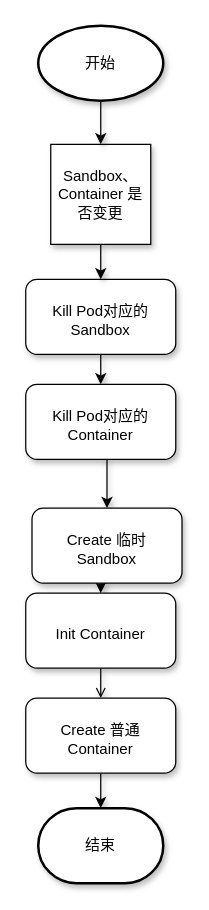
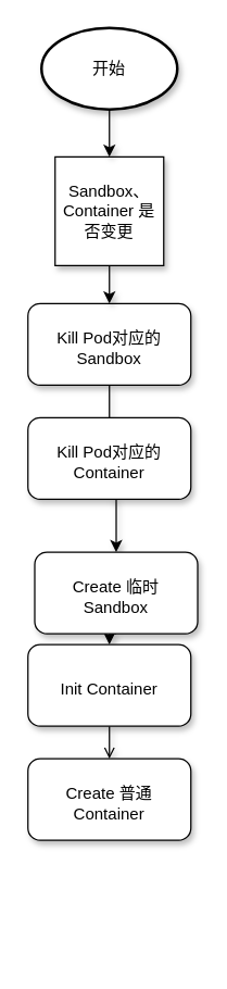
  <mxCell id="0" />
  <mxCell id="1" parent="0" />
- <mxCell id="2" style="edgeStyle=orthogonalEdgeStyle;rounded=0;orthogonalLoop=1;jettySize=auto;html=1;exitX=0.5;exitY=1;exitDx=0;exitDy=0;entryX=0.5;entryY=0;entryDx=0;entryDy=0;spacingTop=6;spacing=5;shadow=1;" edge="1" parent="1" source="3" target="5"><mxGeometry relative="1" as="geometry" /></mxCell>
+ <mxCell id="2" style="edgeStyle=orthogonalEdgeStyle;rounded=0;orthogonalLoop=1;jettySize=auto;html=1;exitX=0.5;exitY=1;exitDx=0;exitDy=0;entryX=0.5;entryY=0;entryDx=0;entryDy=0;spacingTop=6;spacing=5;shadow=1;endArrow=none;" edge="1" parent="1" source="3" target="5"><mxGeometry relative="1" as="geometry" /></mxCell>
  <mxCell id="3" value="Kill Pod对应的 Sandbox" style="rounded=1;whiteSpace=wrap;html=1;shadow=1;spacingTop=6;spacing=5;" vertex="1" parent="1"><mxGeometry x="20" y="223" width="120" height="60" as="geometry" /></mxCell>
  <mxCell id="4" style="edgeStyle=orthogonalEdgeStyle;rounded=0;orthogonalLoop=1;jettySize=auto;html=1;exitX=0.5;exitY=1;exitDx=0;exitDy=0;entryX=0.5;entryY=0;entryDx=0;entryDy=0;spacingTop=6;spacing=5;shadow=1;" edge="1" parent="1" source="5" target="7"><mxGeometry relative="1" as="geometry" /></mxCell>
  <mxCell id="5" value="&lt;span&gt;Kill Pod对应的 Container&lt;/span&gt;" style="rounded=1;whiteSpace=wrap;html=1;shadow=1;spacingTop=6;spacing=5;" vertex="1" parent="1"><mxGeometry x="20" y="307" width="120" height="60" as="geometry" /></mxCell>
  <mxCell id="6" style="edgeStyle=orthogonalEdgeStyle;rounded=0;orthogonalLoop=1;jettySize=auto;html=1;exitX=0.5;exitY=1;exitDx=0;exitDy=0;entryX=0.5;entryY=0;entryDx=0;entryDy=0;spacingTop=6;spacing=5;shadow=1;" edge="1" parent="1" source="7" target="9"><mxGeometry relative="1" as="geometry" /></mxCell>
  <mxCell id="7" value="Create 临时 Sandbox" style="rounded=1;whiteSpace=wrap;html=1;shadow=1;spacingTop=6;spacing=5;" vertex="1" parent="1"><mxGeometry x="25" y="406" width="120" height="60" as="geometry" /></mxCell>
  <mxCell id="8" style="edgeStyle=orthogonalEdgeStyle;rounded=0;orthogonalLoop=1;jettySize=auto;html=1;exitX=0.5;exitY=1;exitDx=0;exitDy=0;spacingTop=6;spacing=5;shadow=1;endArrow=open;" edge="1" parent="1" source="9" target="11"><mxGeometry relative="1" as="geometry" /></mxCell>
  <mxCell id="9" value="Init Container" style="rounded=1;whiteSpace=wrap;html=1;shadow=1;spacingTop=6;spacing=5;" vertex="1" parent="1"><mxGeometry x="20" y="474" width="120" height="60" as="geometry" /></mxCell>
- <mxCell id="10" style="edgeStyle=orthogonalEdgeStyle;rounded=0;orthogonalLoop=1;jettySize=auto;html=1;exitX=0.5;exitY=1;exitDx=0;exitDy=0;entryX=0.5;entryY=0;entryDx=0;entryDy=0;entryPerimeter=0;spacingTop=6;spacing=5;shadow=1;" edge="1" parent="1" source="11" target="16"><mxGeometry relative="1" as="geometry" /></mxCell>
  <mxCell id="11" value="Create 普通 Container" style="rounded=1;whiteSpace=wrap;html=1;shadow=1;spacingTop=6;spacing=5;" vertex="1" parent="1"><mxGeometry x="20" y="558" width="120" height="60" as="geometry" /></mxCell>
  <mxCell id="12" style="edgeStyle=orthogonalEdgeStyle;rounded=0;orthogonalLoop=1;jettySize=auto;html=1;exitX=0.5;exitY=1;exitDx=0;exitDy=0;entryX=0.5;entryY=0;entryDx=0;entryDy=0;shadow=1;" edge="1" parent="1" source="13" target="3"><mxGeometry relative="1" as="geometry" /></mxCell>
  <mxCell id="13" value="Sandbox、Container 是否变更" style="whiteSpace=wrap;html=1;shadow=1;rounded=0;" vertex="1" parent="1"><mxGeometry x="40" y="115" width="80" height="80" as="geometry" /></mxCell>
  <mxCell id="14" style="edgeStyle=orthogonalEdgeStyle;rounded=0;orthogonalLoop=1;jettySize=auto;html=1;exitX=0.5;exitY=1;exitDx=0;exitDy=0;exitPerimeter=0;entryX=0.5;entryY=0;entryDx=0;entryDy=0;shadow=1;" edge="1" parent="1" source="15" target="13"><mxGeometry relative="1" as="geometry" /></mxCell>
  <mxCell id="15" value="开始" style="strokeWidth=2;html=1;shape=mxgraph.flowchart.start_1;whiteSpace=wrap;shadow=1;" vertex="1" parent="1"><mxGeometry x="30" y="20" width="100" height="60" as="geometry" /></mxCell>
- <mxCell id="16" value="结束" style="strokeWidth=2;html=1;shape=mxgraph.flowchart.terminator;whiteSpace=wrap;shadow=1;" vertex="1" parent="1"><mxGeometry x="30" y="646" width="100" height="60" as="geometry" /></mxCell>
